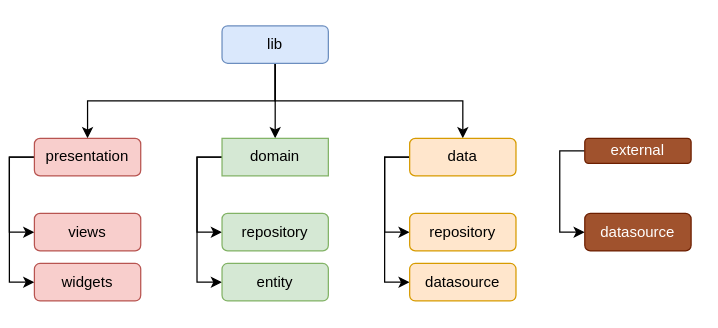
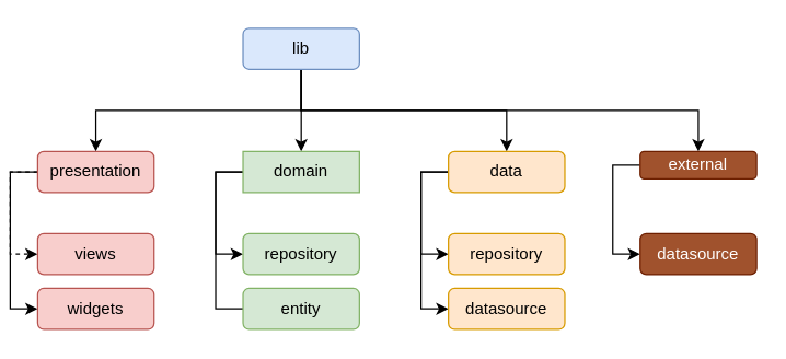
  <mxCell id="0" />
  <mxCell id="1" parent="0" />
  <mxCell id="2" value="" style="edgeStyle=orthogonalEdgeStyle;rounded=0;orthogonalLoop=1;jettySize=auto;html=1;" edge="1" parent="1" source="6" target="9"><mxGeometry relative="1" as="geometry" /></mxCell>
  <mxCell id="3" value="" style="edgeStyle=orthogonalEdgeStyle;rounded=0;orthogonalLoop=1;jettySize=auto;html=1;exitX=0.5;exitY=1;exitDx=0;exitDy=0;" edge="1" parent="1" source="6" target="12"><mxGeometry relative="1" as="geometry" /></mxCell>
  <mxCell id="4" value="" style="edgeStyle=orthogonalEdgeStyle;rounded=0;orthogonalLoop=1;jettySize=auto;html=1;exitX=0.5;exitY=1;exitDx=0;exitDy=0;" edge="1" parent="1" source="6" target="15"><mxGeometry relative="1" as="geometry" /></mxCell>
+ <mxCell id="5" style="edgeStyle=orthogonalEdgeStyle;rounded=0;orthogonalLoop=1;jettySize=auto;html=1;exitX=0.5;exitY=1;exitDx=0;exitDy=0;" edge="1" parent="1" source="6" target="23"><mxGeometry relative="1" as="geometry" /></mxCell>
  <mxCell id="6" value="lib" style="rounded=1;whiteSpace=wrap;html=1;fillColor=#dae8fc;strokeColor=#6c8ebf;" vertex="1" parent="1"><mxGeometry x="170" y="20" width="85" height="30" as="geometry" /></mxCell>
  <mxCell id="7" style="edgeStyle=orthogonalEdgeStyle;rounded=0;orthogonalLoop=1;jettySize=auto;html=1;exitX=0;exitY=0.5;exitDx=0;exitDy=0;entryX=0;entryY=0.5;entryDx=0;entryDy=0;" edge="1" parent="1" source="9" target="18"><mxGeometry relative="1" as="geometry" /></mxCell>
- <mxCell id="8" style="edgeStyle=orthogonalEdgeStyle;rounded=0;orthogonalLoop=1;jettySize=auto;html=1;exitX=0;exitY=0.5;exitDx=0;exitDy=0;entryX=0;entryY=0.5;entryDx=0;entryDy=0;" edge="1" parent="1" source="9" target="19"><mxGeometry relative="1" as="geometry" /></mxCell>
+ <mxCell id="8" style="edgeStyle=orthogonalEdgeStyle;rounded=0;orthogonalLoop=1;jettySize=auto;html=1;exitX=0;exitY=0.5;exitDx=0;exitDy=0;entryX=0;entryY=0.5;entryDx=0;entryDy=0;endArrow=none;" edge="1" parent="1" source="9" target="19"><mxGeometry relative="1" as="geometry" /></mxCell>
  <mxCell id="9" value="domain" style="whiteSpace=wrap;html=1;fillColor=#d5e8d4;strokeColor=#82b366;rounded=0;" vertex="1" parent="1"><mxGeometry x="170" y="110" width="85" height="30" as="geometry" /></mxCell>
- <mxCell id="10" value="" style="edgeStyle=orthogonalEdgeStyle;rounded=0;orthogonalLoop=1;jettySize=auto;html=1;exitX=0;exitY=0.5;exitDx=0;exitDy=0;entryX=0;entryY=0.5;entryDx=0;entryDy=0;" edge="1" parent="1" source="12" target="16"><mxGeometry relative="1" as="geometry" /></mxCell>
+ <mxCell id="10" value="" style="edgeStyle=orthogonalEdgeStyle;rounded=0;orthogonalLoop=1;jettySize=auto;html=1;exitX=0;exitY=0.5;exitDx=0;exitDy=0;entryX=0;entryY=0.5;entryDx=0;entryDy=0;dashed=1;" edge="1" parent="1" source="12" target="16"><mxGeometry relative="1" as="geometry" /></mxCell>
  <mxCell id="11" style="edgeStyle=orthogonalEdgeStyle;rounded=0;orthogonalLoop=1;jettySize=auto;html=1;exitX=0;exitY=0.5;exitDx=0;exitDy=0;entryX=0;entryY=0.5;entryDx=0;entryDy=0;" edge="1" parent="1" source="12" target="17"><mxGeometry relative="1" as="geometry" /></mxCell>
  <mxCell id="12" value="presentation" style="rounded=1;whiteSpace=wrap;html=1;fillColor=#f8cecc;strokeColor=#b85450;" vertex="1" parent="1"><mxGeometry x="20" y="110" width="85" height="30" as="geometry" /></mxCell>
  <mxCell id="13" style="edgeStyle=orthogonalEdgeStyle;rounded=0;orthogonalLoop=1;jettySize=auto;html=1;exitX=0;exitY=0.5;exitDx=0;exitDy=0;entryX=0;entryY=0.5;entryDx=0;entryDy=0;" edge="1" parent="1" source="15" target="20"><mxGeometry relative="1" as="geometry" /></mxCell>
  <mxCell id="14" style="edgeStyle=orthogonalEdgeStyle;rounded=0;orthogonalLoop=1;jettySize=auto;html=1;exitX=0;exitY=0.5;exitDx=0;exitDy=0;entryX=0;entryY=0.5;entryDx=0;entryDy=0;" edge="1" parent="1" source="15" target="21"><mxGeometry relative="1" as="geometry" /></mxCell>
  <mxCell id="15" value="data" style="rounded=1;whiteSpace=wrap;html=1;fillColor=#ffe6cc;strokeColor=#d79b00;" vertex="1" parent="1"><mxGeometry x="320" y="110" width="85" height="30" as="geometry" /></mxCell>
  <mxCell id="16" value="views" style="rounded=1;whiteSpace=wrap;html=1;fillColor=#f8cecc;strokeColor=#b85450;" vertex="1" parent="1"><mxGeometry x="20" y="170" width="85" height="30" as="geometry" /></mxCell>
  <mxCell id="17" value="widgets" style="rounded=1;whiteSpace=wrap;html=1;fillColor=#f8cecc;strokeColor=#b85450;" vertex="1" parent="1"><mxGeometry x="20" y="210" width="85" height="30" as="geometry" /></mxCell>
  <mxCell id="18" value="repository" style="rounded=1;whiteSpace=wrap;html=1;fillColor=#d5e8d4;strokeColor=#82b366;" vertex="1" parent="1"><mxGeometry x="170" y="170" width="85" height="30" as="geometry" /></mxCell>
  <mxCell id="19" value="entity" style="rounded=1;whiteSpace=wrap;html=1;fillColor=#d5e8d4;strokeColor=#82b366;" vertex="1" parent="1"><mxGeometry x="170" y="210" width="85" height="30" as="geometry" /></mxCell>
  <mxCell id="20" value="repository" style="rounded=1;whiteSpace=wrap;html=1;fillColor=#ffe6cc;strokeColor=#d79b00;" vertex="1" parent="1"><mxGeometry x="320" y="170" width="85" height="30" as="geometry" /></mxCell>
  <mxCell id="21" value="datasource" style="rounded=1;whiteSpace=wrap;html=1;fillColor=#ffe6cc;strokeColor=#d79b00;" vertex="1" parent="1"><mxGeometry x="320" y="210" width="85" height="30" as="geometry" /></mxCell>
  <mxCell id="22" style="edgeStyle=orthogonalEdgeStyle;rounded=0;orthogonalLoop=1;jettySize=auto;html=1;exitX=0;exitY=0.5;exitDx=0;exitDy=0;entryX=0;entryY=0.5;entryDx=0;entryDy=0;" edge="1" parent="1" source="23" target="24"><mxGeometry relative="1" as="geometry" /></mxCell>
  <mxCell id="23" value="external" style="rounded=1;whiteSpace=wrap;html=1;fillColor=#a0522d;strokeColor=#6D1F00;fontColor=#ffffff;" vertex="1" parent="1"><mxGeometry x="460" y="110" width="85" height="20" as="geometry" /></mxCell>
  <mxCell id="24" value="datasource" style="rounded=1;whiteSpace=wrap;html=1;fillColor=#a0522d;strokeColor=#6D1F00;fontColor=#ffffff;" vertex="1" parent="1"><mxGeometry x="460" y="170" width="85" height="30" as="geometry" /></mxCell>
